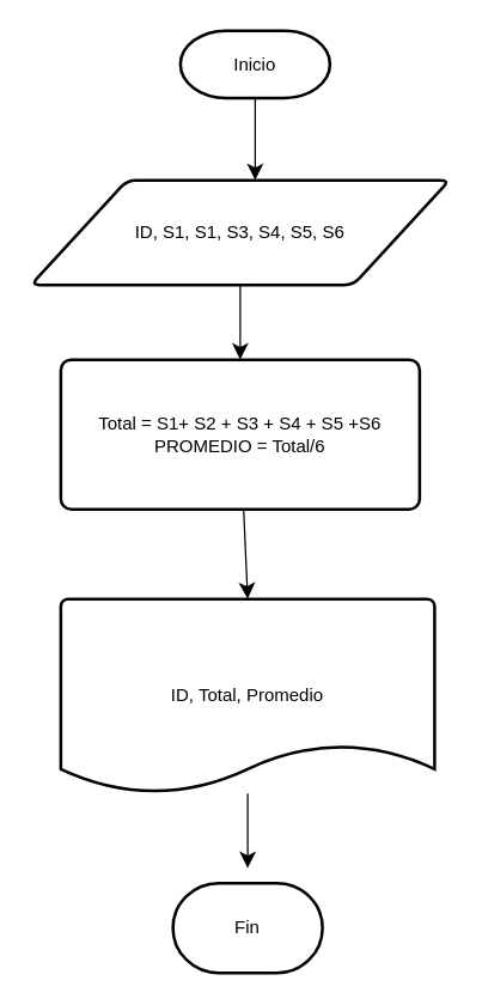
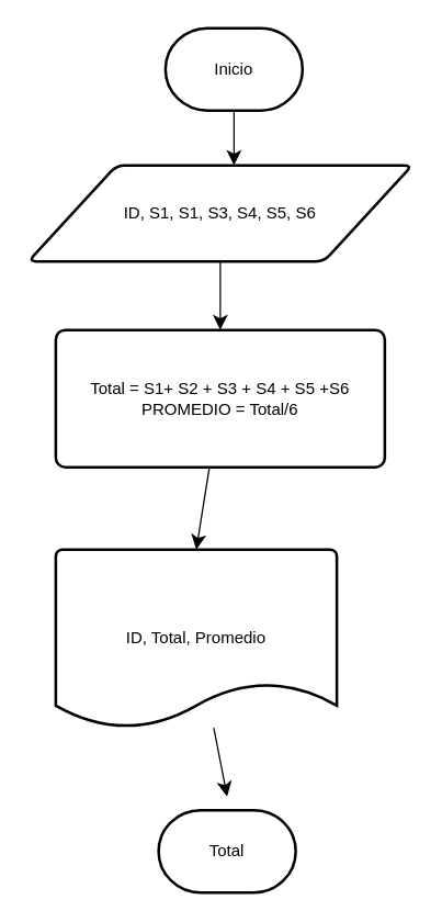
  <mxCell id="0" />
  <mxCell id="1" parent="0" />
  <mxCell id="2" style="edgeStyle=none;curved=1;rounded=0;orthogonalLoop=1;jettySize=auto;html=1;exitX=0.5;exitY=1;exitDx=0;exitDy=0;exitPerimeter=0;fontSize=12;startSize=8;endSize=8;" edge="1" parent="1" source="3"><mxGeometry relative="1" as="geometry"><mxPoint x="170" y="120" as="targetPoint" /></mxGeometry></mxCell>
- <mxCell id="3" value="Inicio" style="strokeWidth=2;html=1;shape=mxgraph.flowchart.terminator;whiteSpace=wrap;" vertex="1" parent="1"><mxGeometry x="120" y="20" width="100" height="45" as="geometry" /></mxCell>
+ <mxCell id="3" value="Inicio" style="strokeWidth=2;html=1;shape=mxgraph.flowchart.terminator;whiteSpace=wrap;" vertex="1" parent="1"><mxGeometry x="120" y="20" width="100" height="60" as="geometry" /></mxCell>
  <mxCell id="4" style="edgeStyle=none;curved=1;rounded=0;orthogonalLoop=1;jettySize=auto;html=1;exitX=0.5;exitY=1;exitDx=0;exitDy=0;fontSize=12;startSize=8;endSize=8;" edge="1" parent="1" source="5"><mxGeometry relative="1" as="geometry"><mxPoint x="160" y="240" as="targetPoint" /></mxGeometry></mxCell>
  <mxCell id="5" value="ID, S1, S1, S3, S4, S5, S6" style="shape=parallelogram;html=1;strokeWidth=2;perimeter=parallelogramPerimeter;whiteSpace=wrap;rounded=1;arcSize=12;size=0.23;" vertex="1" parent="1"><mxGeometry x="20" y="120" width="280" height="70" as="geometry" /></mxCell>
  <mxCell id="6" style="edgeStyle=none;curved=1;rounded=0;orthogonalLoop=1;jettySize=auto;html=1;entryX=0.5;entryY=0;entryDx=0;entryDy=0;fontSize=12;startSize=8;endSize=8;" edge="1" parent="1" source="5" target="5"><mxGeometry relative="1" as="geometry" /></mxCell>
  <mxCell id="7" style="edgeStyle=none;curved=1;rounded=0;orthogonalLoop=1;jettySize=auto;html=1;fontSize=12;startSize=8;endSize=8;entryX=0.5;entryY=0;entryDx=0;entryDy=0;entryPerimeter=0;" edge="1" parent="1" source="8" target="10"><mxGeometry relative="1" as="geometry"><mxPoint x="160" y="390" as="targetPoint" /></mxGeometry></mxCell>
  <mxCell id="8" value="Total = S1+ S2 + S3 + S4 + S5 +S6&lt;div&gt;PROMEDIO = Total/6&lt;/div&gt;" style="rounded=1;whiteSpace=wrap;html=1;absoluteArcSize=1;arcSize=14;strokeWidth=2;" vertex="1" parent="1"><mxGeometry x="40" y="240" width="240" height="100" as="geometry" /></mxCell>
  <mxCell id="9" style="edgeStyle=none;curved=1;rounded=0;orthogonalLoop=1;jettySize=auto;html=1;fontSize=12;startSize=8;endSize=8;" edge="1" parent="1" source="10"><mxGeometry relative="1" as="geometry"><mxPoint x="165" y="580" as="targetPoint" /></mxGeometry></mxCell>
- <mxCell id="10" value="ID, Total, Promedio" style="strokeWidth=2;html=1;shape=mxgraph.flowchart.document2;whiteSpace=wrap;size=0.25;" vertex="1" parent="1"><mxGeometry x="40" y="400" width="250" height="130" as="geometry" /></mxCell>
- <mxCell id="11" value="Fin" style="strokeWidth=2;html=1;shape=mxgraph.flowchart.terminator;whiteSpace=wrap;" vertex="1" parent="1"><mxGeometry x="115" y="590" width="100" height="60" as="geometry" /></mxCell>
+ <mxCell id="10" value="ID, Total, Promedio" style="strokeWidth=2;html=1;shape=mxgraph.flowchart.document2;whiteSpace=wrap;size=0.25;" vertex="1" parent="1"><mxGeometry x="40" y="400" width="205" height="130" as="geometry" /></mxCell>
+ <mxCell id="11" value="Total" style="strokeWidth=2;html=1;shape=mxgraph.flowchart.terminator;whiteSpace=wrap;" vertex="1" parent="1"><mxGeometry x="115" y="590" width="100" height="60" as="geometry" /></mxCell>
